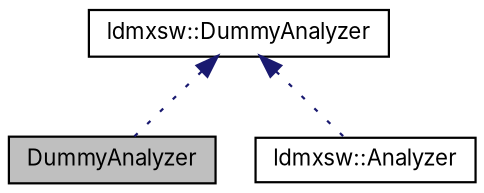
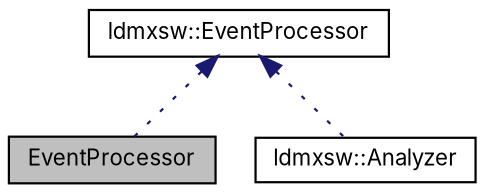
  digraph {
    fontname=Inter
    node [color=black fillcolor=white fontname=Inter fontsize=10 shape=record style=filled]
    edge [color=midnightblue dir=back fontname=Inter fontsize=10 labelfontname=Helvetica labelfontsize=10 style=dotted]
-   n1 [fillcolor=grey75 fontcolor=black height=0.2 label=DummyAnalyzer width=0.4]
+   n1 [fillcolor=grey75 fontcolor=black height=0.2 label=EventProcessor width=0.4]
    n2 [height=0.2 label="ldmxsw::Analyzer" width=0.4]
-   n3 [height=0.2 label="ldmxsw::DummyAnalyzer" width=0.4]
+   n3 [height=0.2 label="ldmxsw::EventProcessor" width=0.4]
    n3 -> n1
    n3 -> n2
  }
